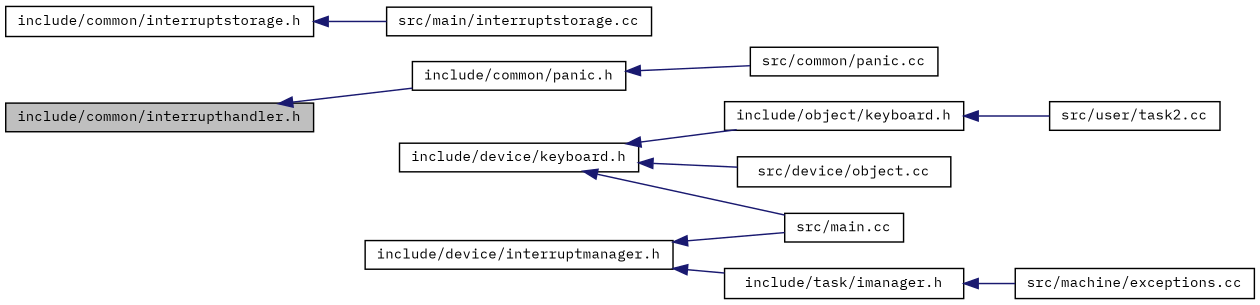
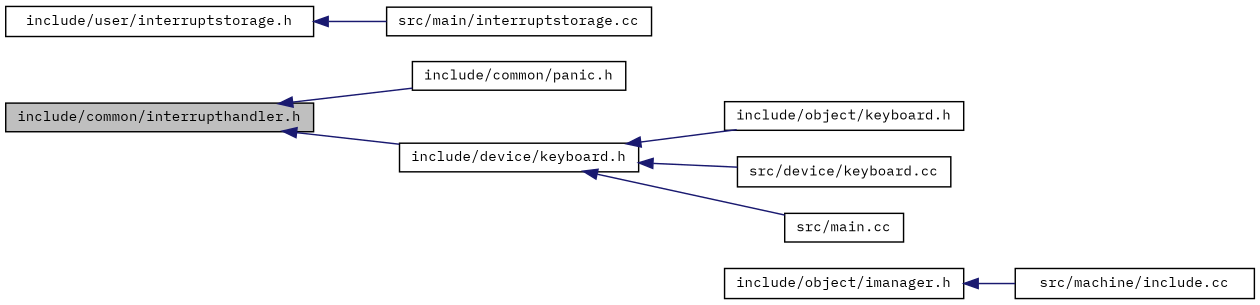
  digraph {
    fontname="IBM Plex Mono"
    rankdir=LR
    node [color=black fontname="IBM Plex Mono" fontsize=10 shape=record]
    edge [color=midnightblue dir=back fontname="IBM Plex Mono" fontsize=10 labelfontname=Helvetica labelfontsize=10 style=solid]
    n1 [fillcolor=grey75 fontcolor=black height=0.2 label="include/common/interrupthandler.h" style=filled width=0.4]
    n2 [height=0.2 label="include/common/panic.h" width=0.4]
    n3 [height=0.2 label="include/device/keyboard.h" width=0.4]
-   n4 [height=0.2 label="include/common/interruptstorage.h" width=0.4]
+   n4 [height=0.2 label="include/user/interruptstorage.h" width=0.4]
    n5 [height=0.2 label="src/main/interruptstorage.cc" width=0.4]
-   n6 [height=0.2 label="src/common/panic.cc" width=0.4]
    n7 [height=0.2 label="src/main.cc" width=0.4]
    n8 [height=0.2 label="include/object/keyboard.h" width=0.4]
-   n9 [height=0.2 label="src/device/object.cc" width=0.4]
-   n10 [height=0.2 label="include/device/interruptmanager.h" width=0.4]
-   n11 [height=0.2 label="include/task/imanager.h" width=0.4]
-   n12 [height=0.2 label="src/machine/exceptions.cc" width=0.4]
-   n13 [height=0.2 label="src/user/task2.cc" width=0.4]
+   n9 [height=0.2 label="src/device/keyboard.cc" width=0.4]
+   n11 [height=0.2 label="include/object/imanager.h" width=0.4]
+   n12 [height=0.2 label="src/machine/include.cc" width=0.4]
    n1 -> n2
-   n2 -> n6
+   n1 -> n3
    n3 -> n7
    n3 -> n8
    n3 -> n9
    n4 -> n5
-   n8 -> n13
-   n10 -> n7
-   n10 -> n11
    n11 -> n12
  }
